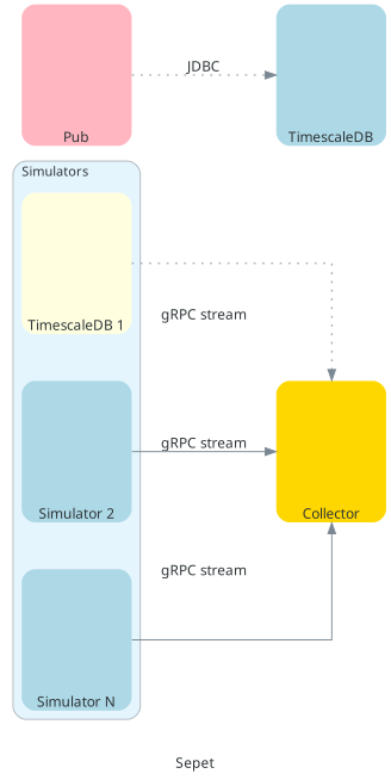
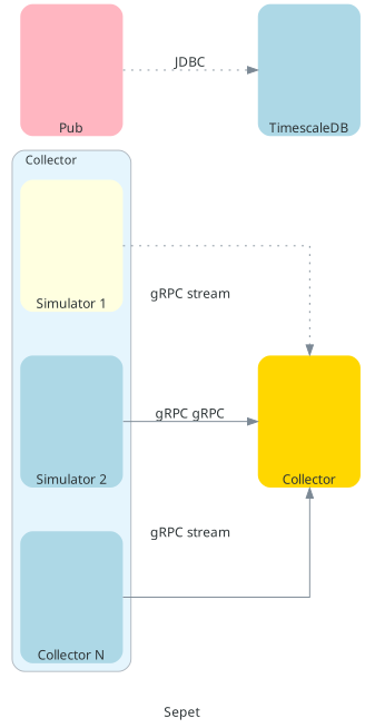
  digraph {
    fontcolor="#2D3436"
    fontname="Sans-Serif"
    fontsize=13
    label=Sepet
    nodesep=0.6
    rankdir=LR
    ranksep=0.75
    splines=ortho
    node [fillcolor=lightblue fixedsize=true fontcolor="#2D3436" fontname="Sans-Serif" fontsize=13 labelloc=b shape=none style="rounded,filled"]
    edge [color="#7B8894" dir=forward fontcolor="#2D3436" fontname="Sans-Serif" fontsize=13 style=dotted]
-   n1 [fillcolor=lightyellow height=1.7999999999999998 label="TimescaleDB 1" width=1.4]
+   n1 [fillcolor=lightyellow height=1.7999999999999998 label="Simulator 1" width=1.4]
    n2 [height=1.7999999999999998 label="Simulator 2" width=1.4]
-   n3 [height=1.7999999999999998 label="Simulator N" width=1.4]
+   n3 [height=1.7999999999999998 label="Collector N" width=1.4]
    n4 [fillcolor=gold height=1.7999999999999998 label=Collector width=1.4]
    n5 [fillcolor=lightpink height=1.7999999999999998 label=Pub width=1.4]
    n6 [height=1.7999999999999998 label=TimescaleDB width=1.4]
    subgraph cluster_1 {
      bgcolor="#E5F5FD"
      fontsize=12
-     label=Simulators
+     label=Collector
      labeljust=l
      pencolor="#AEB6BE"
      shape=box
      style=rounded
      n1
      n2
      n3
    }
    n1 -> n4 [label="gRPC stream"]
-   n2 -> n4 [label="gRPC stream" style=solid]
+   n2 -> n4 [label="gRPC gRPC" style=solid]
    n3 -> n4 [label="gRPC stream" style=solid]
    n5 -> n6 [label=JDBC]
  }
